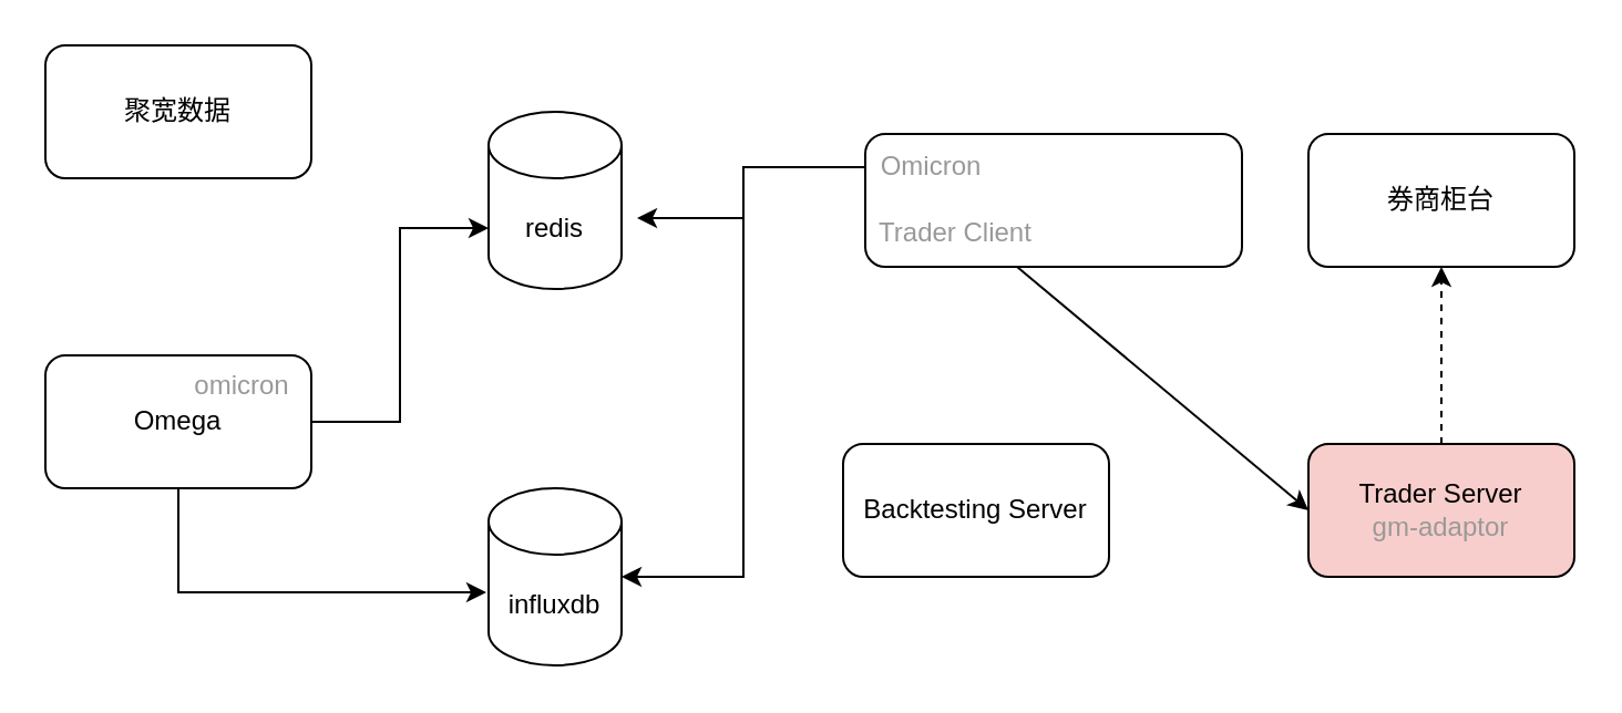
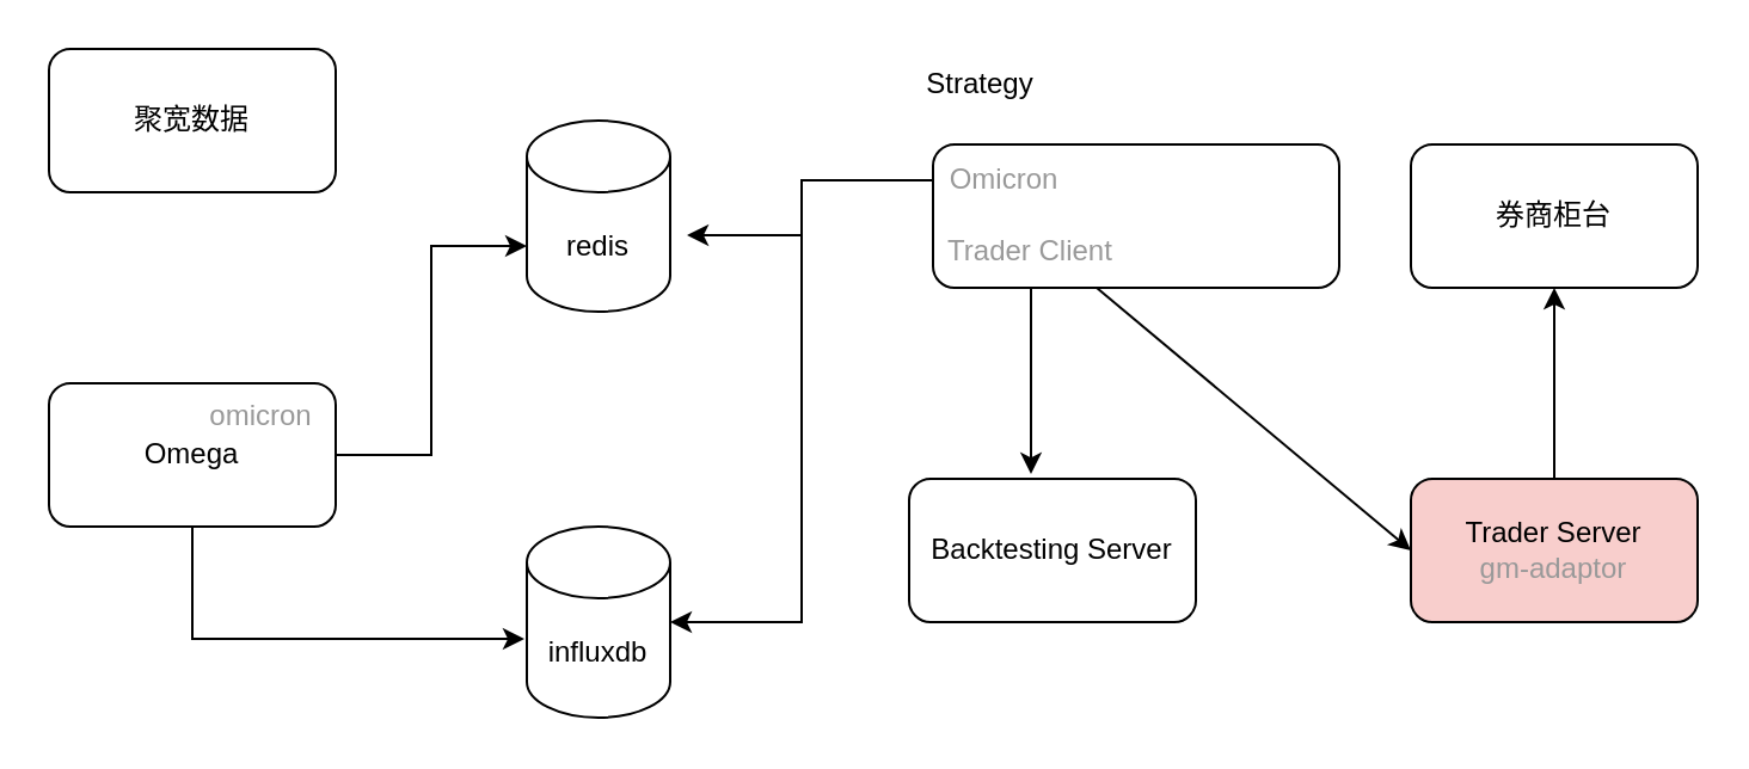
  <mxCell id="0" />
  <mxCell id="1" parent="0" />
  <mxCell id="2" value="Omega" style="rounded=1;whiteSpace=wrap;html=1;" vertex="1" parent="1"><mxGeometry x="20" y="160" width="120" height="60" as="geometry" /></mxCell>
  <mxCell id="3" value="聚宽数据" style="whiteSpace=wrap;html=1;rounded=1;" vertex="1" parent="1"><mxGeometry x="20" y="20" width="120" height="60" as="geometry" /></mxCell>
  <mxCell id="4" value="redis" style="shape=cylinder3;whiteSpace=wrap;html=1;boundedLbl=1;backgroundOutline=1;size=15;" vertex="1" parent="1"><mxGeometry x="220" y="50" width="60" height="80" as="geometry" /></mxCell>
  <mxCell id="5" value="influxdb" style="shape=cylinder3;whiteSpace=wrap;html=1;boundedLbl=1;backgroundOutline=1;size=15;" vertex="1" parent="1"><mxGeometry x="220" y="220" width="60" height="80" as="geometry" /></mxCell>
  <mxCell id="6" style="edgeStyle=orthogonalEdgeStyle;rounded=0;orthogonalLoop=1;jettySize=auto;html=1;exitX=0.5;exitY=1;exitDx=0;exitDy=0;entryX=-0.017;entryY=0.588;entryDx=0;entryDy=0;entryPerimeter=0;" edge="1" parent="1" source="2" target="5"><mxGeometry relative="1" as="geometry" /></mxCell>
  <mxCell id="7" style="edgeStyle=orthogonalEdgeStyle;rounded=0;orthogonalLoop=1;jettySize=auto;html=1;exitX=1;exitY=0.5;exitDx=0;exitDy=0;entryX=0;entryY=0;entryDx=0;entryDy=52.5;entryPerimeter=0;" edge="1" parent="1" source="2" target="4"><mxGeometry relative="1" as="geometry" /></mxCell>
  <mxCell id="8" value="" style="rounded=1;whiteSpace=wrap;html=1;align=left;strokeColor=none;" vertex="1" parent="1"><mxGeometry x="380" y="20" width="200" height="120" as="geometry" /></mxCell>
+ <mxCell id="9" value="Strategy" style="text;html=1;strokeColor=none;fillColor=none;align=center;verticalAlign=middle;whiteSpace=wrap;rounded=0;" vertex="1" parent="1"><mxGeometry x="380" y="20" width="60" height="30" as="geometry" /></mxCell>
  <mxCell id="10" value="omicron" style="text;html=1;strokeColor=none;fillColor=none;align=center;verticalAlign=middle;whiteSpace=wrap;rounded=0;fontColor=#999999;" vertex="1" parent="1"><mxGeometry x="79" y="159" width="60" height="30" as="geometry" /></mxCell>
  <mxCell id="11" value="" style="rounded=1;whiteSpace=wrap;html=1;" vertex="1" parent="1"><mxGeometry x="390" y="60" width="170" height="60" as="geometry" /></mxCell>
  <mxCell id="12" value="Omicron" style="text;html=1;strokeColor=none;fillColor=none;align=center;verticalAlign=middle;whiteSpace=wrap;rounded=0;fontColor=#999999;" vertex="1" parent="1"><mxGeometry x="390" y="60" width="60" height="30" as="geometry" /></mxCell>
  <mxCell id="13" style="edgeStyle=orthogonalEdgeStyle;rounded=0;orthogonalLoop=1;jettySize=auto;html=1;exitX=0;exitY=0.5;exitDx=0;exitDy=0;entryX=1.117;entryY=0.6;entryDx=0;entryDy=0;entryPerimeter=0;" edge="1" parent="1" source="12" target="4"><mxGeometry relative="1" as="geometry" /></mxCell>
  <mxCell id="14" style="edgeStyle=orthogonalEdgeStyle;rounded=0;orthogonalLoop=1;jettySize=auto;html=1;exitX=0;exitY=0.5;exitDx=0;exitDy=0;entryX=1;entryY=0.5;entryDx=0;entryDy=0;entryPerimeter=0;" edge="1" parent="1" source="12" target="5"><mxGeometry relative="1" as="geometry" /></mxCell>
  <mxCell id="15" value="Backtesting Server" style="rounded=1;whiteSpace=wrap;html=1;" vertex="1" parent="1"><mxGeometry x="380" y="200" width="120" height="60" as="geometry" /></mxCell>
- <mxCell id="16" style="edgeStyle=orthogonalEdgeStyle;rounded=0;orthogonalLoop=1;jettySize=auto;html=1;exitX=0.5;exitY=0;exitDx=0;exitDy=0;entryX=0.5;entryY=1;entryDx=0;entryDy=0;dashed=1;" edge="1" parent="1" source="17" target="21"><mxGeometry relative="1" as="geometry" /></mxCell>
+ <mxCell id="16" style="edgeStyle=orthogonalEdgeStyle;rounded=0;orthogonalLoop=1;jettySize=auto;html=1;exitX=0.5;exitY=0;exitDx=0;exitDy=0;entryX=0.5;entryY=1;entryDx=0;entryDy=0;" edge="1" parent="1" source="17" target="21"><mxGeometry relative="1" as="geometry" /></mxCell>
  <mxCell id="17" value="&lt;div&gt;Trader Server&lt;/div&gt;&lt;div&gt;&lt;font color=&quot;#999999&quot;&gt;gm-adaptor&lt;br&gt;&lt;/font&gt;&lt;/div&gt;" style="rounded=1;whiteSpace=wrap;html=1;fillColor=#f8cecc;" vertex="1" parent="1"><mxGeometry x="590" y="200" width="120" height="60" as="geometry" /></mxCell>
  <mxCell id="18" style="rounded=0;orthogonalLoop=1;jettySize=auto;html=1;exitX=0.75;exitY=1;exitDx=0;exitDy=0;entryX=0;entryY=0.5;entryDx=0;entryDy=0;" edge="1" parent="1" source="19" target="17"><mxGeometry relative="1" as="geometry" /></mxCell>
  <mxCell id="19" value="Trader Client" style="text;html=1;strokeColor=none;fillColor=none;align=center;verticalAlign=middle;whiteSpace=wrap;rounded=0;fontColor=#999999;" vertex="1" parent="1"><mxGeometry x="376" y="90" width="110" height="30" as="geometry" /></mxCell>
+ <mxCell id="20" style="edgeStyle=orthogonalEdgeStyle;rounded=0;orthogonalLoop=1;jettySize=auto;html=1;exitX=0.5;exitY=1;exitDx=0;exitDy=0;entryX=0.425;entryY=-0.033;entryDx=0;entryDy=0;entryPerimeter=0;" edge="1" parent="1" source="19" target="15"><mxGeometry relative="1" as="geometry" /></mxCell>
  <mxCell id="21" value="券商柜台" style="rounded=1;whiteSpace=wrap;html=1;" vertex="1" parent="1"><mxGeometry x="590" y="60" width="120" height="60" as="geometry" /></mxCell>
